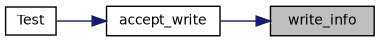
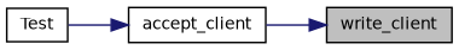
  digraph {
    rankdir=RL
    node [color=black fillcolor=white fontname=Helvetica fontsize=10 shape=record style=filled]
    edge [color=midnightblue dir=back fontname=Helvetica fontsize=10 labelfontname=Helvetica labelfontsize=10 style=solid]
-   n1 [fillcolor=grey75 fontcolor=black height=0.2 label=write_info width=0.4]
-   n2 [height=0.2 label=accept_write width=0.4]
+   n1 [fillcolor=grey75 fontcolor=black height=0.2 label=write_client width=0.4]
+   n2 [height=0.2 label=accept_client width=0.4]
    n3 [height=0.2 label=Test width=0.4]
    n1 -> n2
    n2 -> n3
  }
